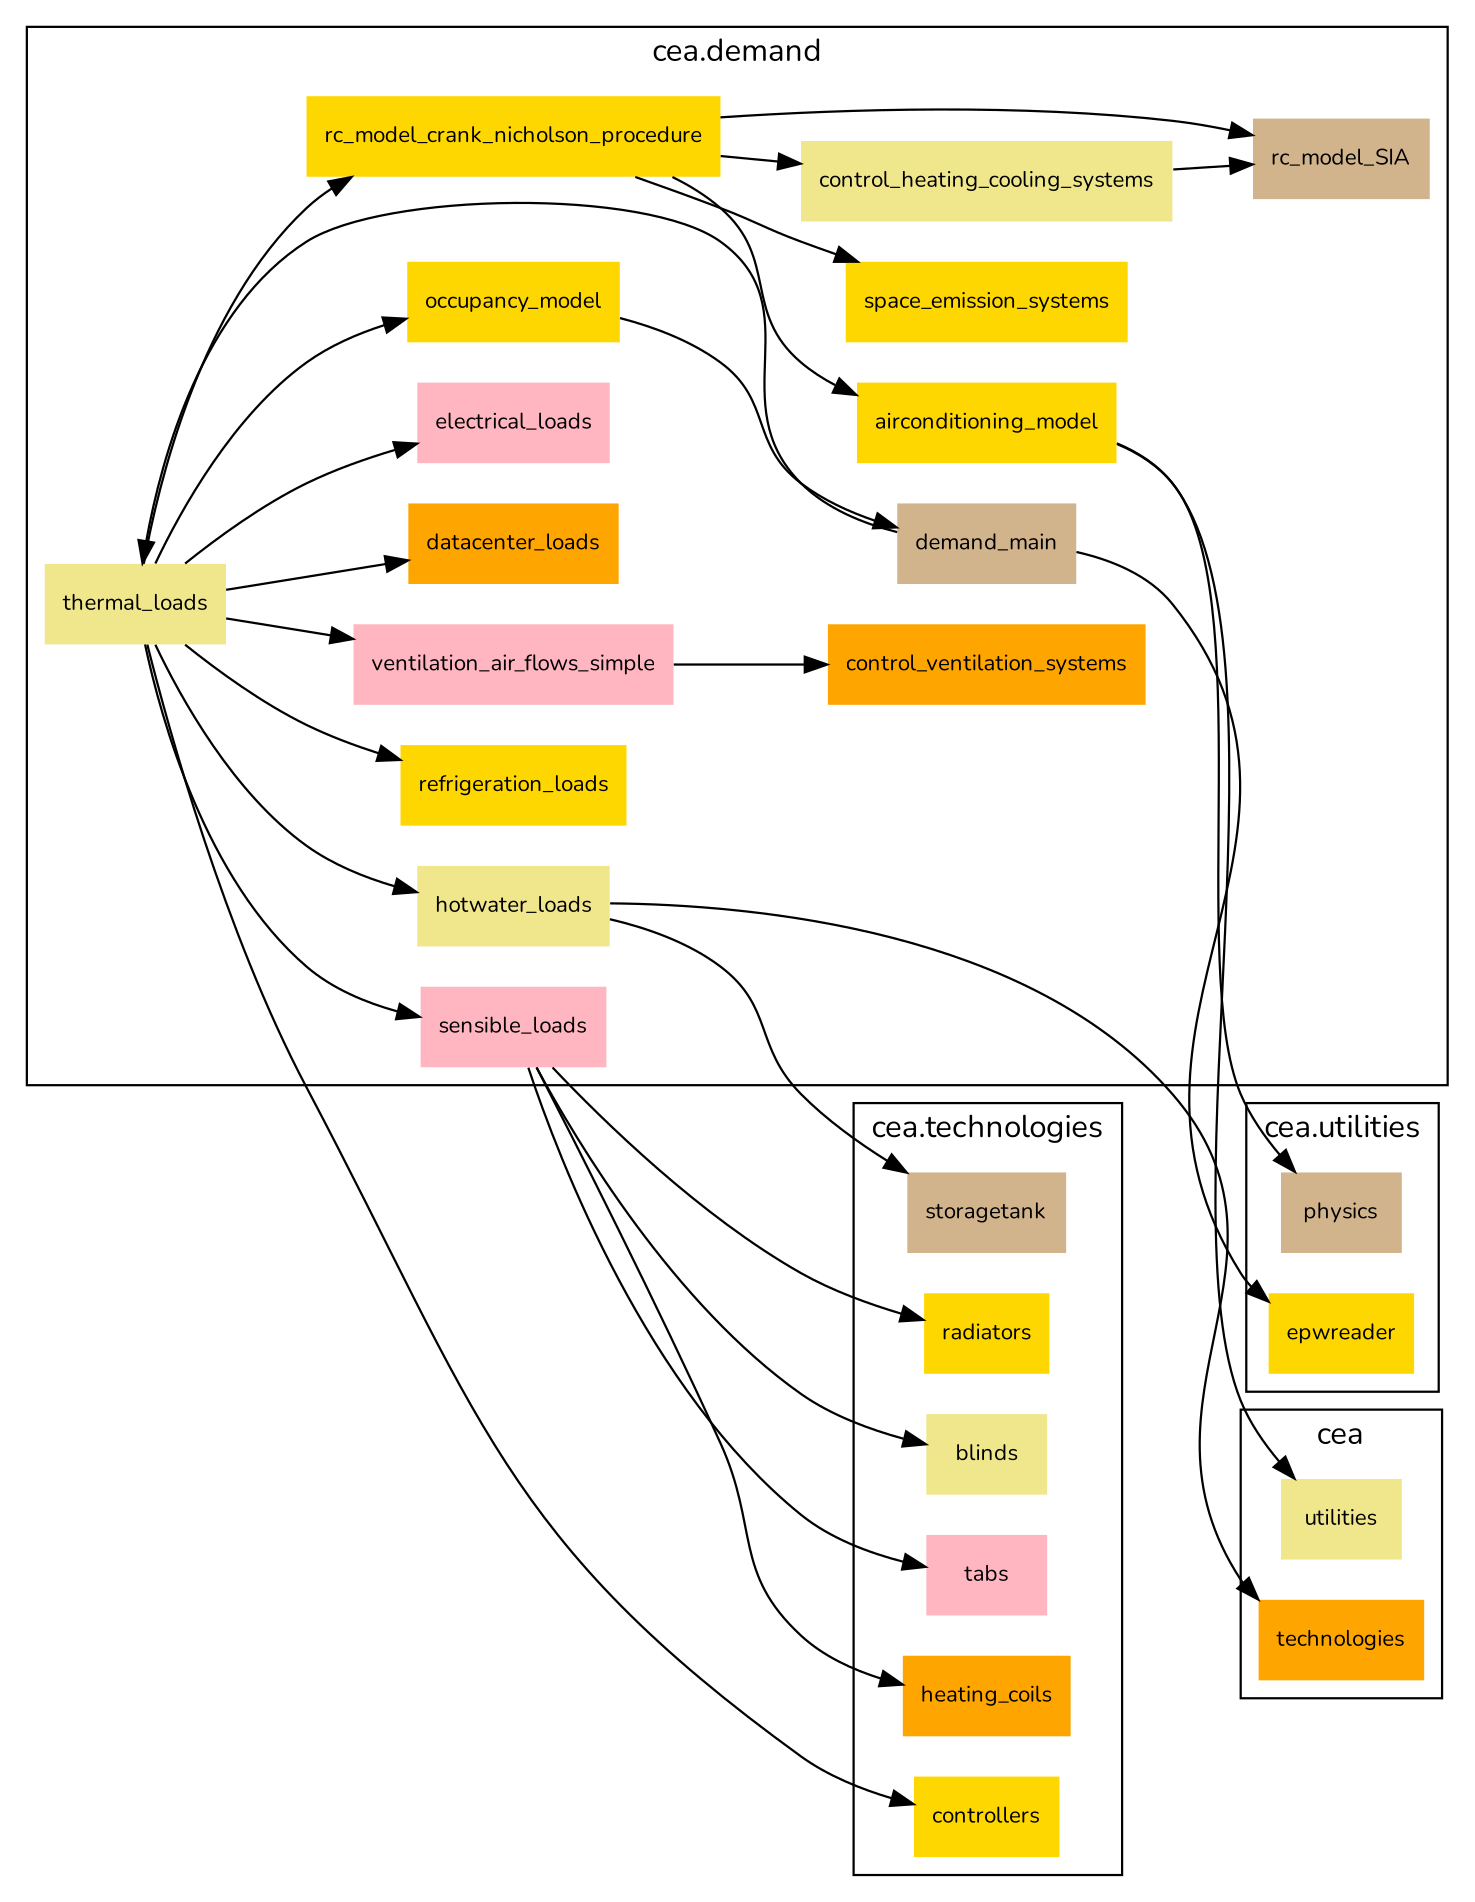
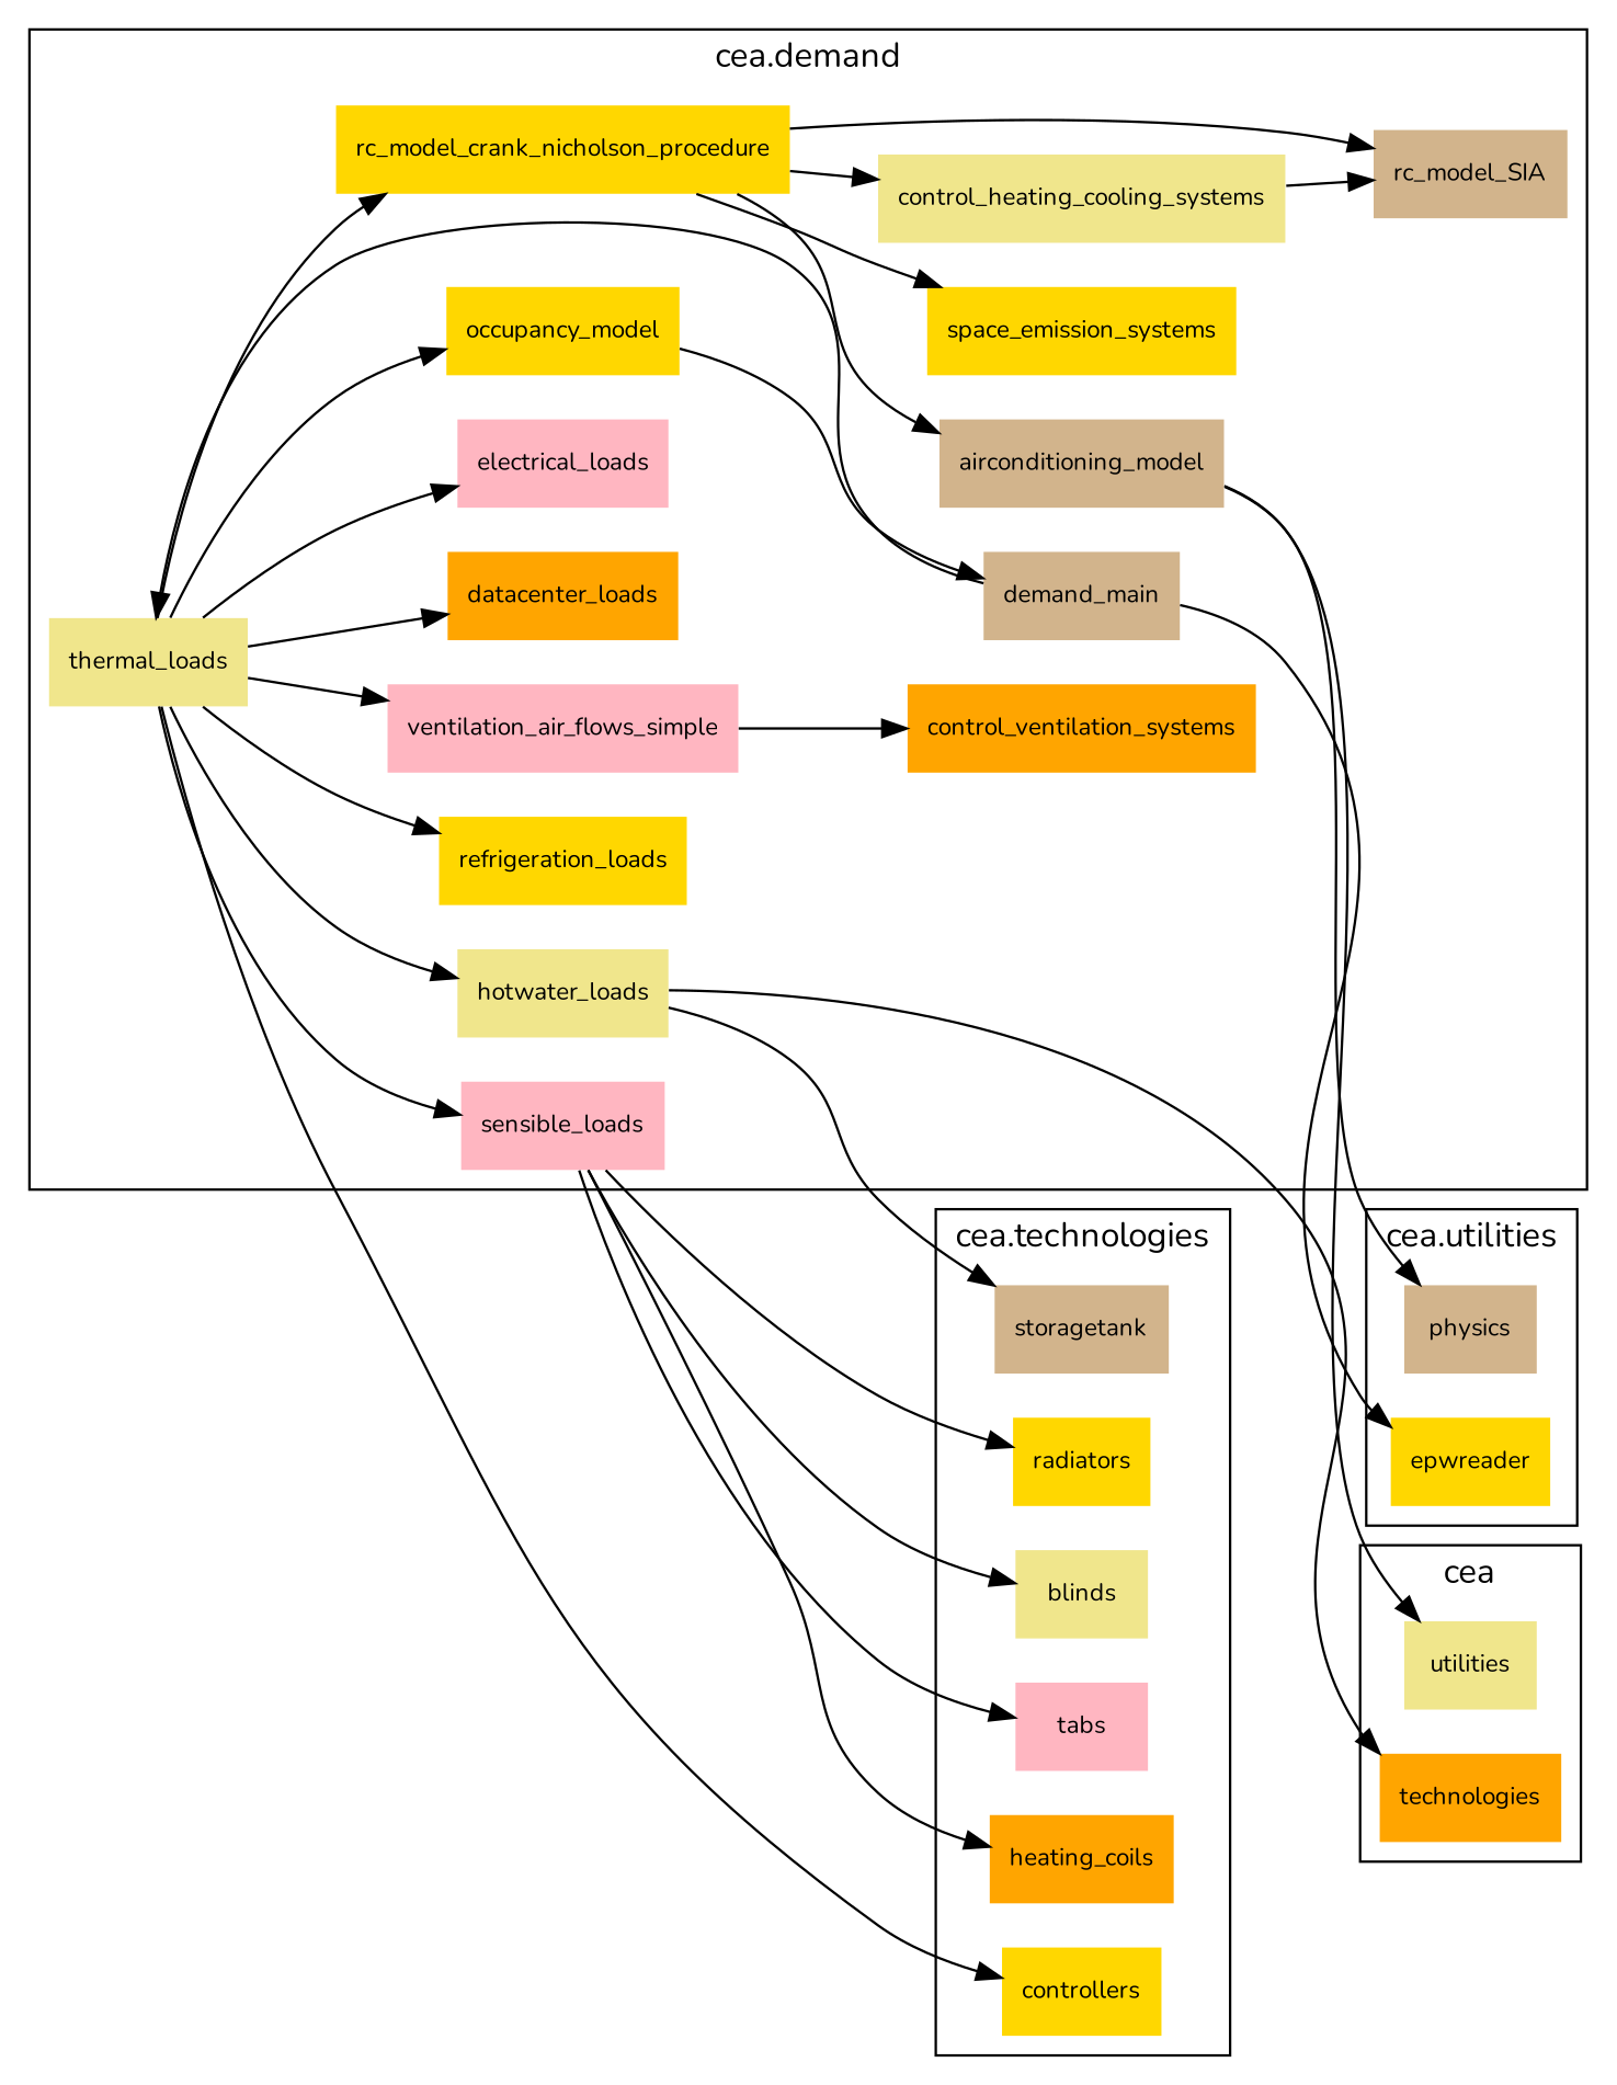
  digraph {
    fontname=Nunito
    rankdir=LR
    node [color=none fillcolor=gold fontname=Nunito fontsize=10 nodesep=0.7 ranksep=0.7 shape=plaintext style=filled]
    edge [fontname=Nunito weight=1.2]
    thermal_loads [fillcolor=khaki]
    control_ventilation_systems [fillcolor=orange]
    ventilation_air_flows_simple [fillcolor=lightpink]
    hotwater_loads [fillcolor=khaki]
    refrigeration_loads
    occupancy_model
    datacenter_loads [fillcolor=orange]
    electrical_loads [fillcolor=lightpink]
    sensible_loads [fillcolor=lightpink]
-   airconditioning_model
+   airconditioning_model [fillcolor=tan]
    rc_model_crank_nicholson_procedure
    control_heating_cooling_systems [fillcolor=khaki]
    space_emission_systems
    rc_model_SIA [fillcolor=tan]
    demand_main [fillcolor=tan]
    physics [fillcolor=tan]
    epwreader
    utilities [fillcolor=khaki]
    technologies [fillcolor=orange]
    controllers
    blinds [fillcolor=khaki]
    storagetank [fillcolor=tan]
    heating_coils [fillcolor=orange]
    radiators
    tabs [fillcolor=lightpink]
    subgraph cluster_1 {
      label="cea.demand"
      thermal_loads
      control_ventilation_systems
      ventilation_air_flows_simple
      hotwater_loads
      refrigeration_loads
      occupancy_model
      datacenter_loads
      electrical_loads
      sensible_loads
      airconditioning_model
      rc_model_crank_nicholson_procedure
      control_heating_cooling_systems
      space_emission_systems
      rc_model_SIA
      demand_main
    }
    subgraph cluster_2 {
      label="cea.utilities"
      physics
      epwreader
    }
    subgraph cluster_3 {
      label=cea
      utilities
      technologies
    }
    subgraph cluster_4 {
      label="cea.technologies"
      controllers
      blinds
      storagetank
      heating_coils
      radiators
      tabs
    }
    thermal_loads -> ventilation_air_flows_simple
    thermal_loads -> hotwater_loads
    thermal_loads -> refrigeration_loads
    thermal_loads -> occupancy_model
    thermal_loads -> datacenter_loads
    thermal_loads -> electrical_loads
    thermal_loads -> sensible_loads
    thermal_loads -> rc_model_crank_nicholson_procedure
    thermal_loads -> controllers
    ventilation_air_flows_simple -> control_ventilation_systems
    hotwater_loads -> technologies
    hotwater_loads -> storagetank
    occupancy_model -> demand_main
    sensible_loads -> blinds
    sensible_loads -> heating_coils
    sensible_loads -> radiators
    sensible_loads -> tabs
    airconditioning_model -> physics
    airconditioning_model -> utilities
    rc_model_crank_nicholson_procedure -> airconditioning_model
    rc_model_crank_nicholson_procedure -> control_heating_cooling_systems
    rc_model_crank_nicholson_procedure -> space_emission_systems
    rc_model_crank_nicholson_procedure -> rc_model_SIA
    control_heating_cooling_systems -> rc_model_SIA
    demand_main -> thermal_loads
    demand_main -> epwreader
  }
